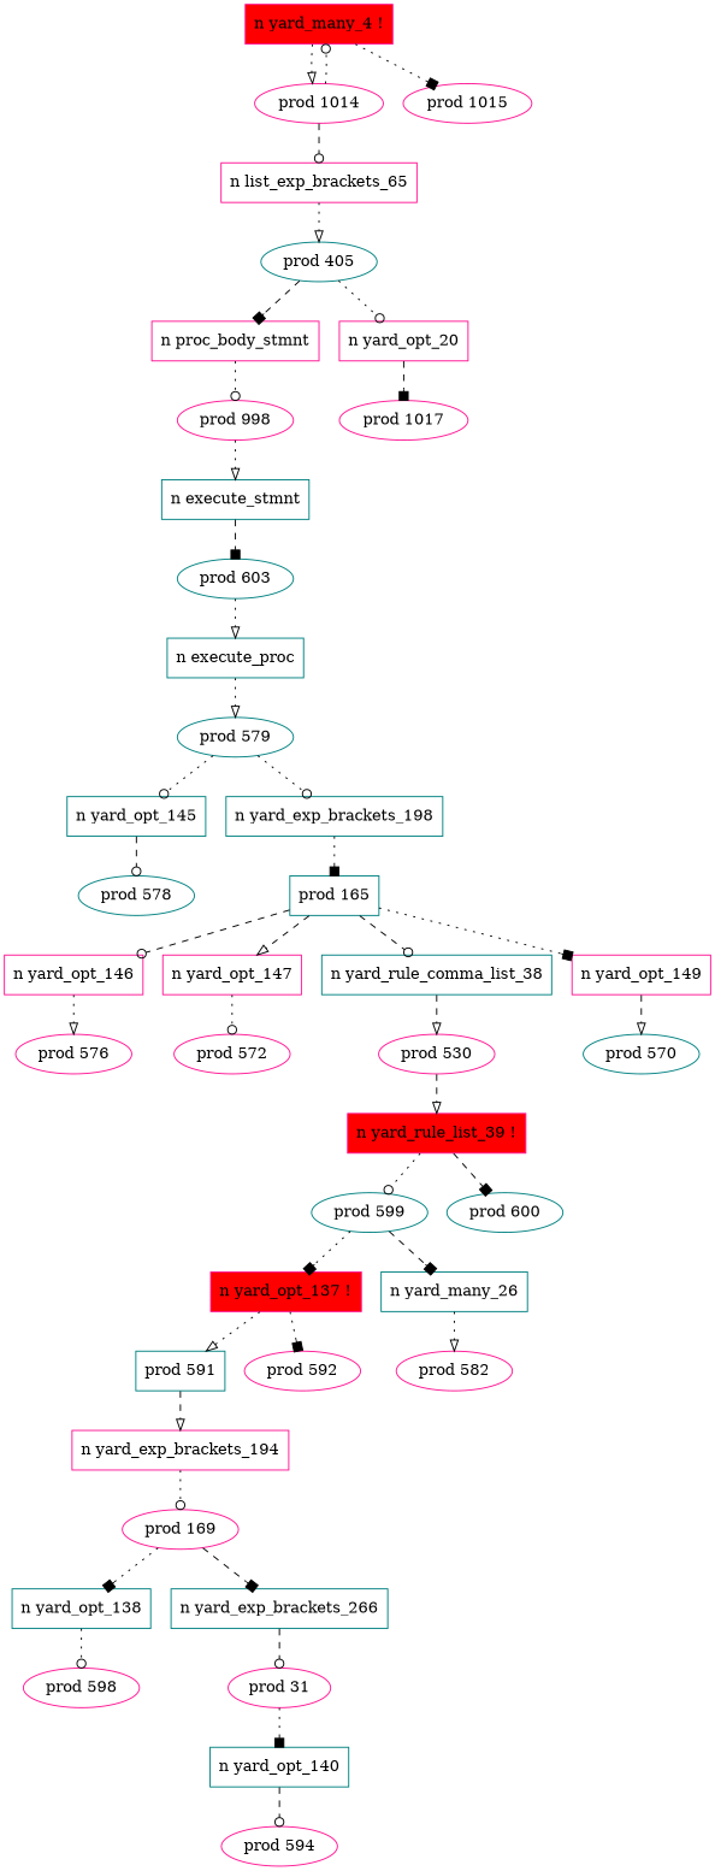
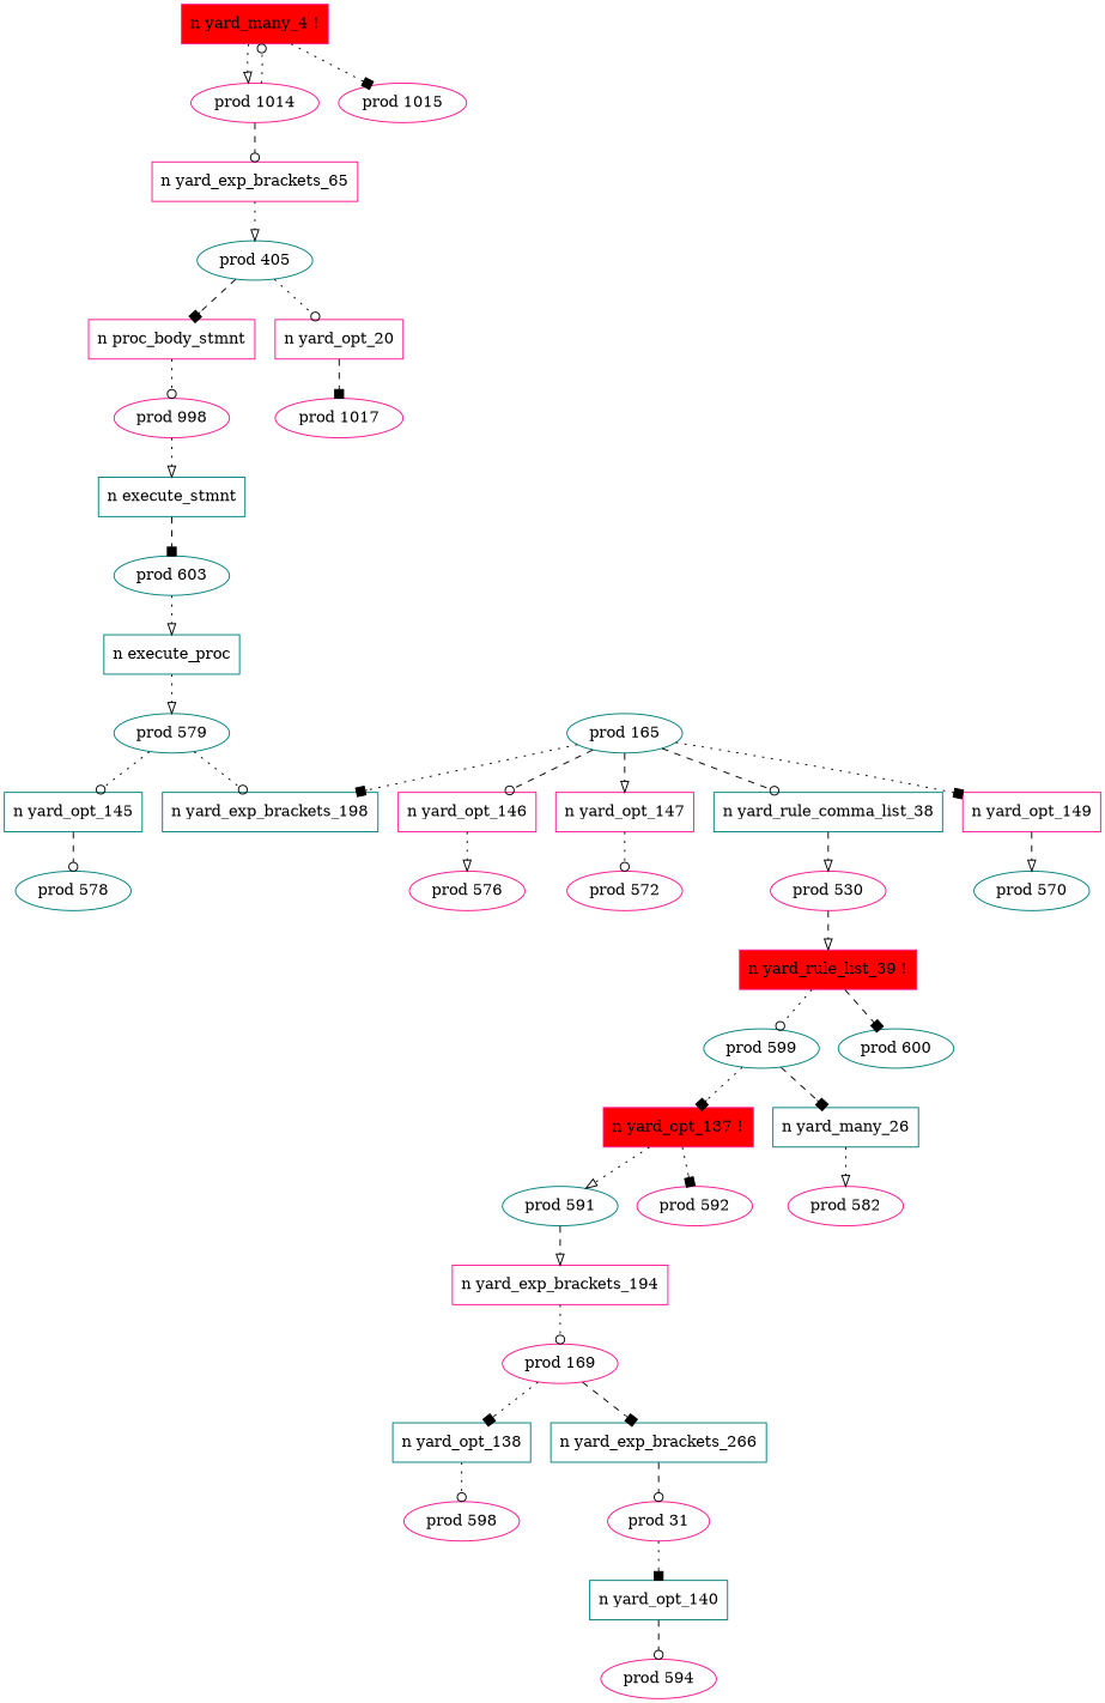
  digraph {
    node [color=deeppink]
    edge [arrowhead=odot style=dotted]
    n1 [fillcolor=red label="n yard_many_4 !" shape=box style=filled]
    n2 [label="prod 1014"]
    n3 [label="prod 1015"]
-   n4 [label="n list_exp_brackets_65" shape=box]
+   n4 [label="n yard_exp_brackets_65" shape=box]
    n5 [color=teal label="prod 405"]
    n6 [label="n proc_body_stmnt" shape=box]
    n7 [label="n yard_opt_20" shape=box]
    n8 [label="prod 998"]
    n9 [label="prod 1017"]
    n10 [color=teal label="n execute_stmnt" shape=box]
    n11 [color=teal label="prod 603"]
    n12 [color=teal label="n execute_proc" shape=box]
    n13 [color=teal label="prod 579"]
    n14 [color=teal label="n yard_opt_145" shape=box]
    n15 [color=teal label="n yard_exp_brackets_198" shape=box]
    n16 [color=teal label="prod 578"]
-   n17 [color=teal label="prod 165" shape=box]
+   n17 [color=teal label="prod 165"]
    n18 [label="n yard_opt_146" shape=box]
    n19 [label="n yard_opt_147" shape=box]
    n20 [color=teal label="n yard_rule_comma_list_38" shape=box]
    n21 [label="n yard_opt_149" shape=box]
    n22 [label="prod 576"]
    n23 [label="prod 572"]
    n24 [label="prod 530"]
    n25 [color=teal label="prod 570"]
    n26 [fillcolor=red label="n yard_rule_list_39 !" shape=box style=filled]
    n27 [color=teal label="prod 599"]
    n28 [color=teal label="prod 600"]
    n29 [fillcolor=red label="n yard_opt_137 !" shape=box style=filled]
    n30 [color=teal label="n yard_many_26" shape=box]
-   n31 [color=teal label="prod 591" shape=box]
+   n31 [color=teal label="prod 591"]
    n32 [label="prod 592"]
    n33 [label="prod 582"]
    n34 [label="n yard_exp_brackets_194" shape=box]
    n35 [label="prod 169"]
    n36 [color=teal label="n yard_opt_138" shape=box]
    n37 [color=teal label="n yard_exp_brackets_266" shape=box]
    n38 [label="prod 598"]
    n39 [label="prod 31"]
    n40 [color=teal label="n yard_opt_140" shape=box]
    n41 [label="prod 594"]
    n1 -> n2 [arrowhead=onormal width=10]
    n1 -> n3 [arrowhead=box width=10]
    n2 -> n1
    n2 -> n4 [style=dashed]
    n4 -> n5 [arrowhead=onormal width=10]
    n5 -> n6 [arrowhead=box style=dashed]
    n5 -> n7
    n6 -> n8 [width=10]
    n7 -> n9 [arrowhead=box style=dashed width=10]
    n8 -> n10 [arrowhead=onormal]
    n10 -> n11 [arrowhead=box style=dashed width=10]
    n11 -> n12 [arrowhead=onormal]
    n12 -> n13 [arrowhead=onormal width=10]
    n13 -> n14
    n13 -> n15
    n14 -> n16 [style=dashed width=10]
-   n15 -> n17 [arrowhead=box width=10]
+   n17 -> n15 [arrowhead=box width=10]
    n17 -> n18 [style=dashed]
    n17 -> n19 [arrowhead=onormal style=dashed]
    n17 -> n20 [style=dashed]
    n17 -> n21 [arrowhead=box]
    n18 -> n22 [arrowhead=onormal width=10]
    n19 -> n23 [width=10]
    n20 -> n24 [arrowhead=onormal style=dashed width=10]
    n21 -> n25 [arrowhead=onormal style=dashed width=10]
    n24 -> n26 [arrowhead=onormal style=dashed]
    n26 -> n27 [width=10]
    n26 -> n28 [arrowhead=box style=dashed width=10]
    n27 -> n29 [arrowhead=box]
    n27 -> n30 [arrowhead=box style=dashed]
    n29 -> n31 [arrowhead=onormal width=10]
    n29 -> n32 [arrowhead=box width=10]
    n30 -> n33 [arrowhead=onormal width=10]
    n31 -> n34 [arrowhead=onormal style=dashed]
    n34 -> n35 [width=10]
    n35 -> n36 [arrowhead=box]
    n35 -> n37 [arrowhead=box style=dashed]
    n36 -> n38 [width=10]
    n37 -> n39 [style=dashed width=10]
    n39 -> n40 [arrowhead=box]
    n40 -> n41 [style=dashed width=10]
  }
